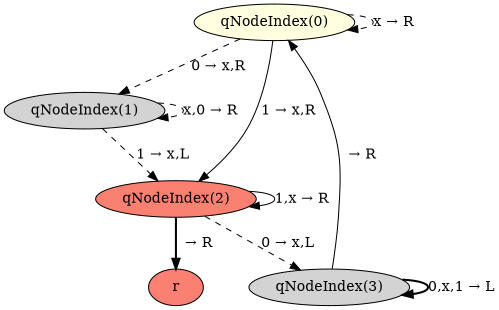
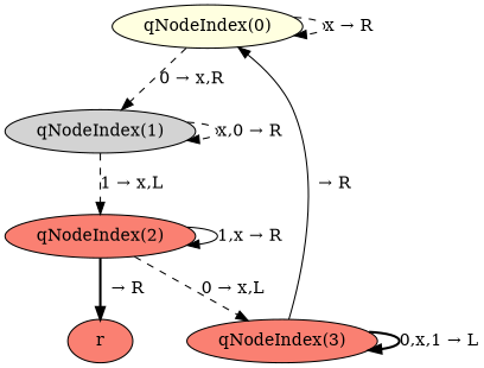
  digraph {
    node [fillcolor=lightgrey style=filled]
    edge [style=dashed]
    n1 [fillcolor=lightyellow label="qNodeIndex(0)"]
    n2 [label="qNodeIndex(1)"]
    n3 [fillcolor=salmon label="qNodeIndex(2)"]
-   n4 [label="qNodeIndex(3)"]
+   n4 [fillcolor=salmon label="qNodeIndex(3)"]
    n5 [fillcolor=salmon label=r]
    n1 -> n1 [label="x → R"]
    n1 -> n2 [label="0 → x,R"]
-   n1 -> n3 [label="1 → x,R" style=solid]
    n2 -> n2 [label="x,0 → R"]
    n2 -> n3 [label="1 → x,L"]
    n3 -> n3 [label="1,x → R" style=solid]
    n3 -> n4 [label="0 → x,L"]
    n3 -> n5 [label="  → R" style=bold]
    n4 -> n1 [label="  → R" style=solid]
    n4 -> n4 [label="0,x,1 → L" style=bold]
  }
